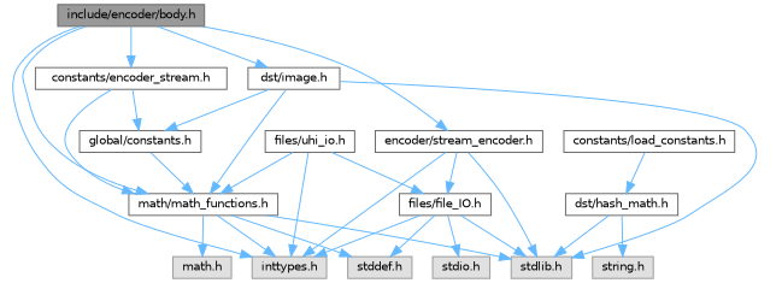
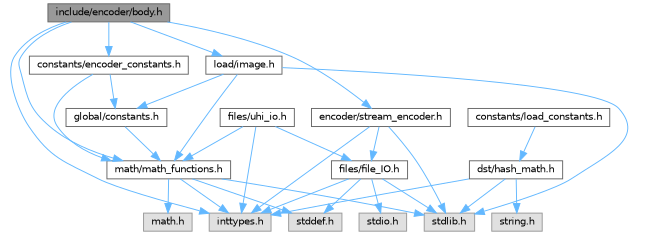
  digraph {
    node [color=grey40 fillcolor=white fontname=Helvetica fontsize=10 shape=box style=filled]
    edge [color=steelblue1 fontname=Helvetica fontsize=10 labelfontname=Helvetica labelfontsize=10 style=solid]
    n1 [color=gray40 fillcolor=grey60 fontcolor=black height=0.2 label="include/encoder/body.h" width=0.4]
    n2 [color=grey60 fillcolor="#E0E0E0" height=0.2 label="inttypes.h" width=0.4]
    n3 [height=0.2 label="math/math_functions.h" width=0.4]
-   n4 [height=0.2 label="dst/image.h" width=0.4]
-   n5 [height=0.2 label="constants/encoder_stream.h" width=0.4]
+   n4 [height=0.2 label="load/image.h" width=0.4]
+   n5 [height=0.2 label="constants/encoder_constants.h" width=0.4]
    n6 [height=0.2 label="encoder/stream_encoder.h" width=0.4]
    n7 [color=grey60 fillcolor="#E0E0E0" height=0.2 label="stdlib.h" width=0.4]
    n8 [color=grey60 fillcolor="#E0E0E0" height=0.2 label="math.h" width=0.4]
    n9 [color=grey60 fillcolor="#E0E0E0" height=0.2 label="stddef.h" width=0.4]
    n10 [height=0.2 label="global/constants.h" width=0.4]
    n11 [height=0.2 label="files/file_IO.h" width=0.4]
    n12 [height=0.2 label="files/uhi_io.h" width=0.4]
    n13 [height=0.2 label="constants/load_constants.h" width=0.4]
    n14 [height=0.2 label="dst/hash_math.h" width=0.4]
    n15 [color=grey60 fillcolor="#E0E0E0" height=0.2 label="string.h" width=0.4]
    n16 [color=grey60 fillcolor="#E0E0E0" height=0.2 label="stdio.h" width=0.4]
    n1 -> n2
    n1 -> n3
    n1 -> n4
    n1 -> n5
    n1 -> n6
    n3 -> n2
    n3 -> n7
    n3 -> n8
    n3 -> n9
    n4 -> n3
    n4 -> n7
    n4 -> n10
    n5 -> n3
    n5 -> n10
    n6 -> n2
    n6 -> n7
    n6 -> n11
    n10 -> n3
    n11 -> n2
    n11 -> n7
    n11 -> n9
    n11 -> n16
    n12 -> n2
    n12 -> n3
    n12 -> n11
    n13 -> n14
+   n14 -> n2
    n14 -> n7
    n14 -> n15
  }
